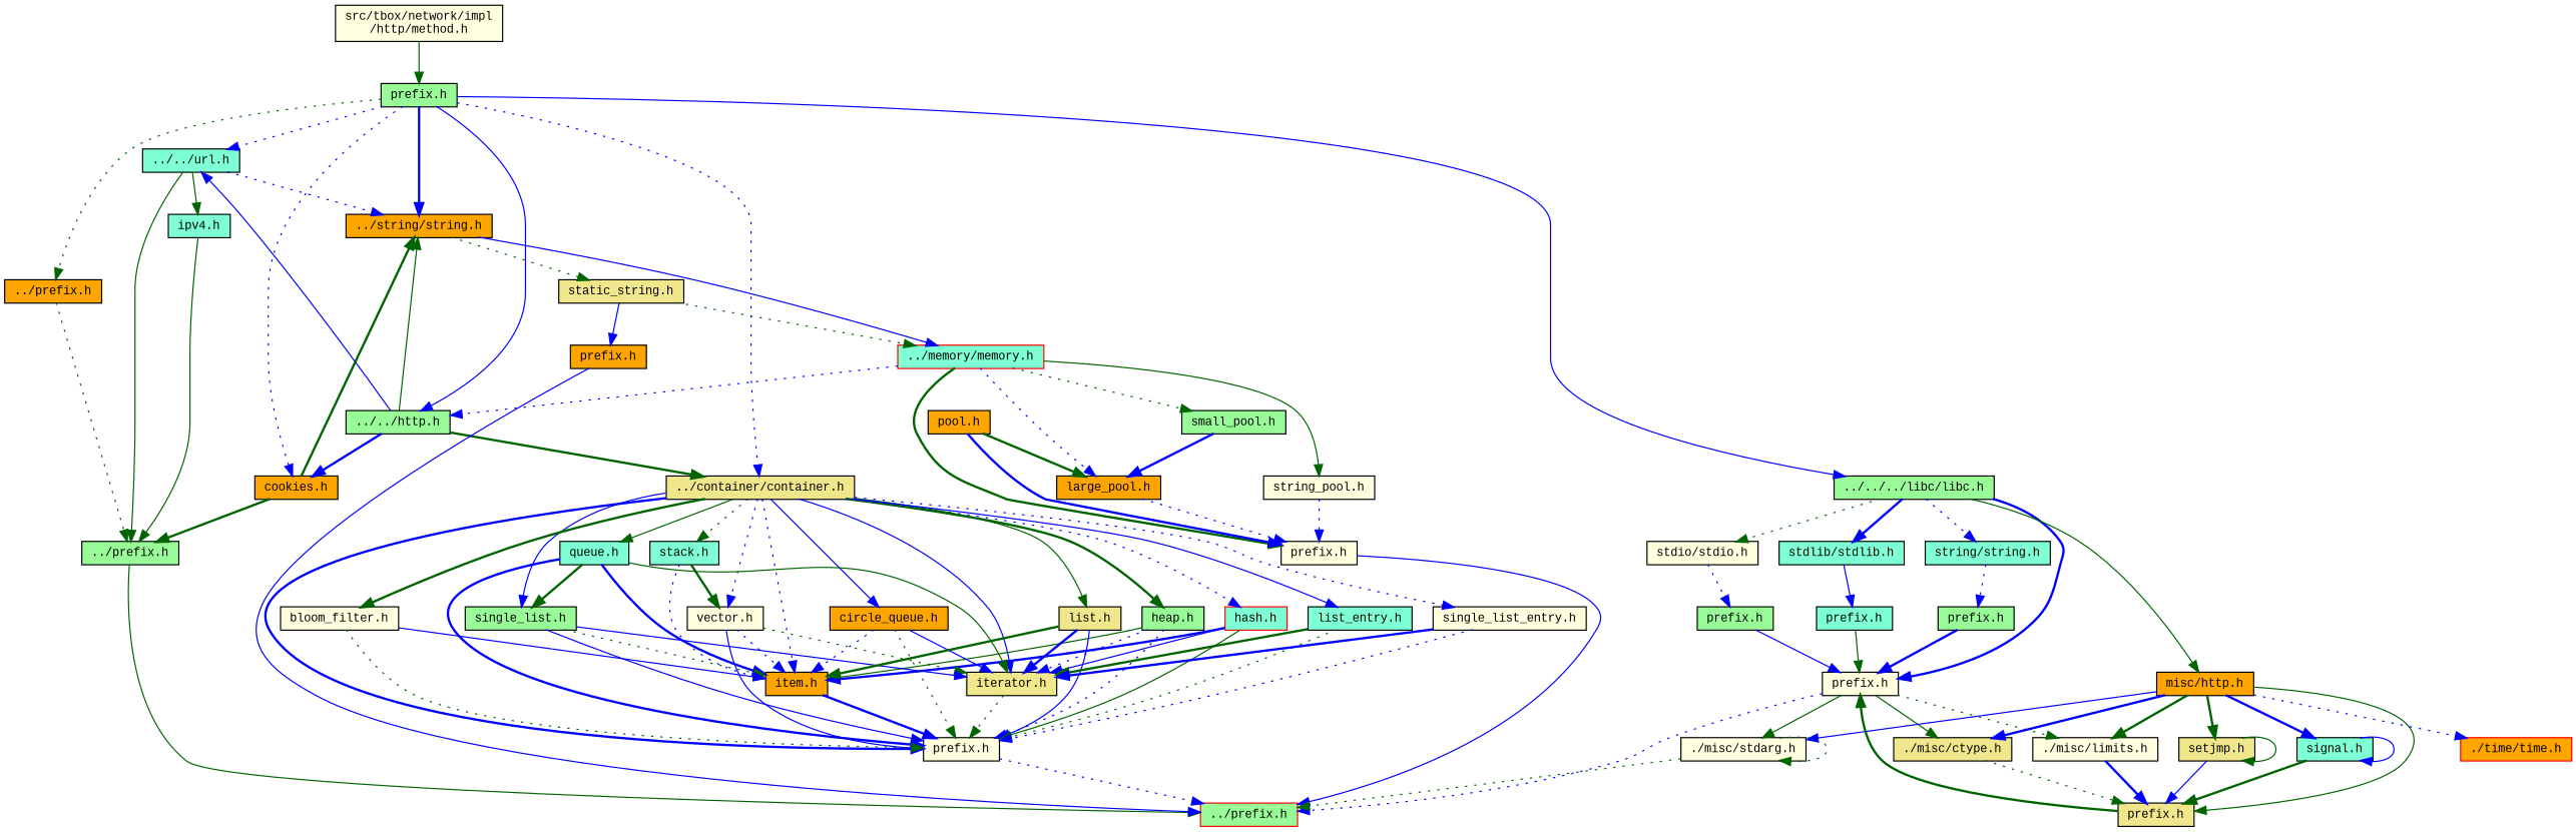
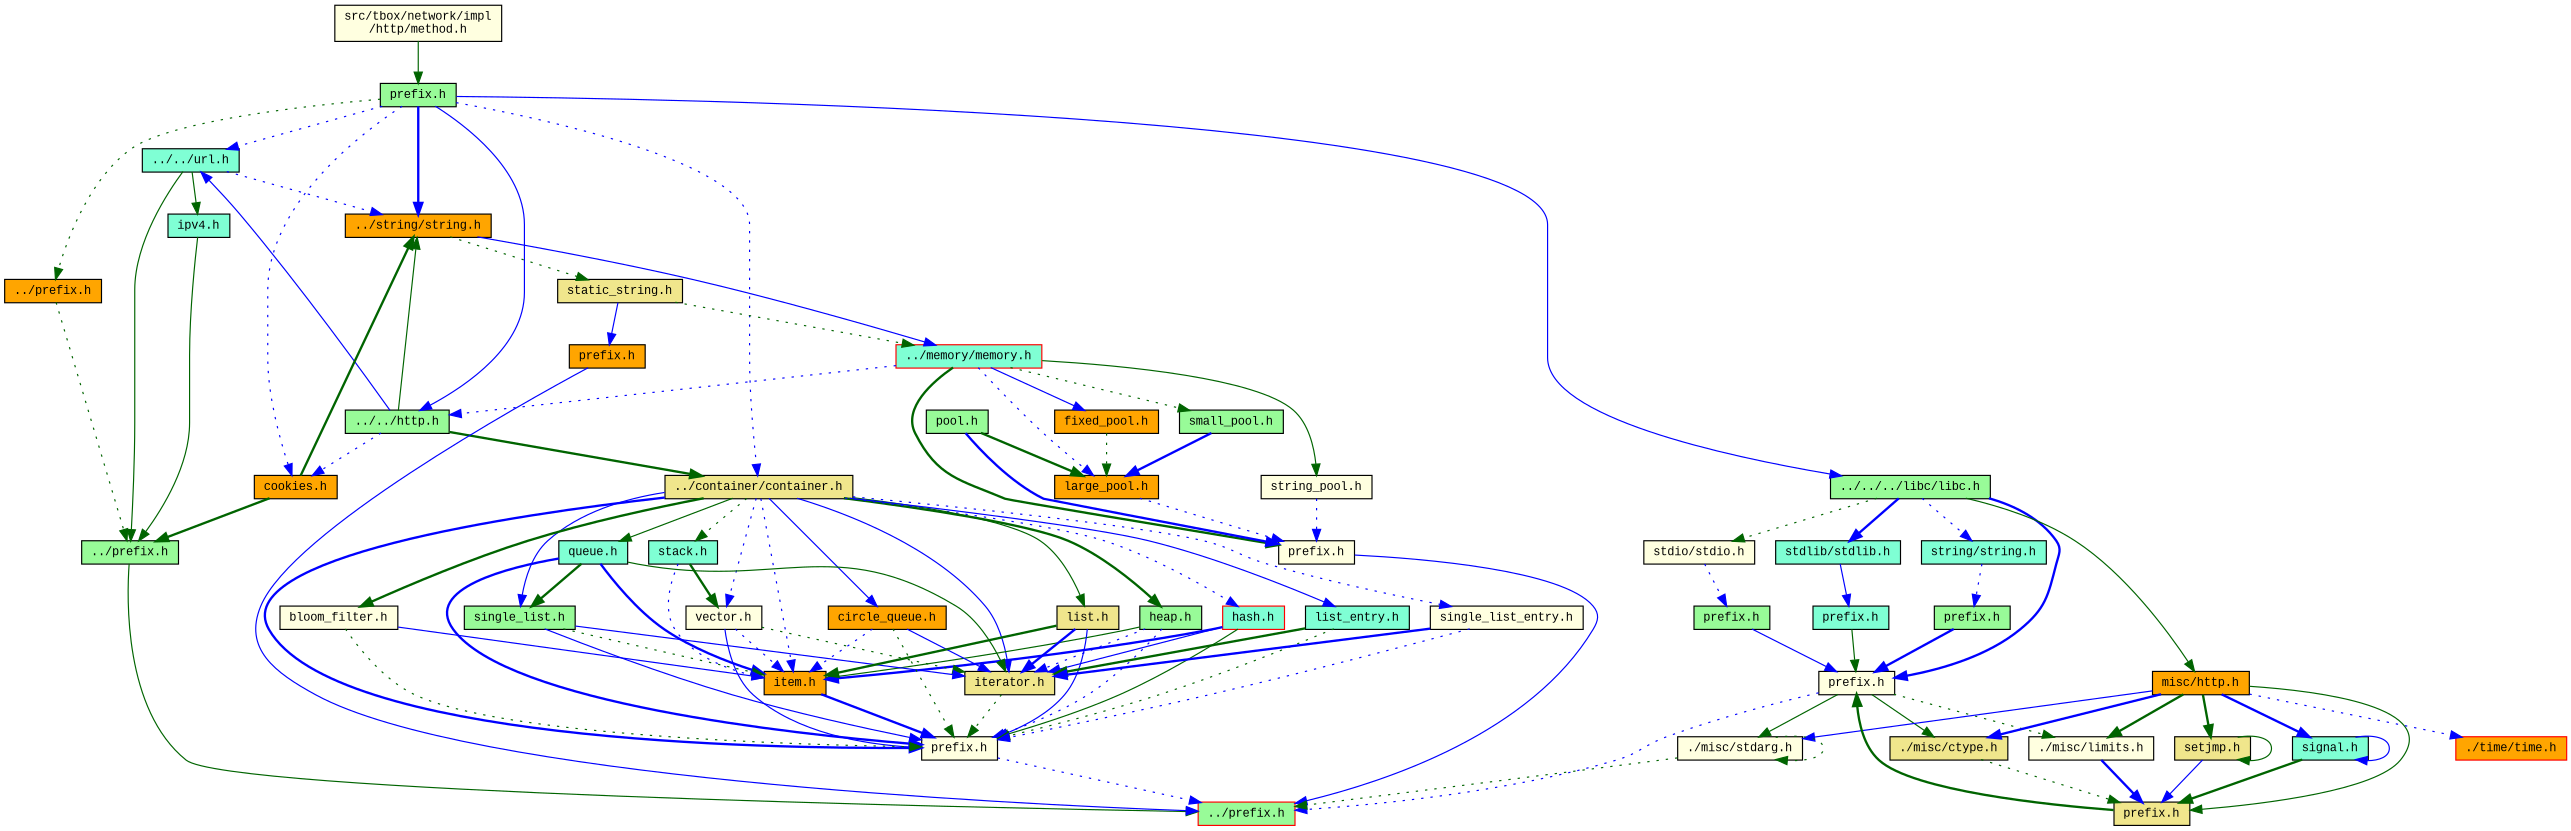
  digraph {
    node [color=black fillcolor=lightyellow fontname=CourierNew fontsize=10 shape=record style=filled]
    edge [color=blue fontname=CourierNew fontsize=10 labelfontname=CourierNew labelfontsize=10 style=dotted]
    n1 [fontcolor=black height=0.2 label="src/tbox/network/impl\l/http/method.h" width=0.4]
    n2 [fillcolor=palegreen height=0.2 label="prefix.h" width=0.4]
    n3 [fillcolor=orange height=0.2 label="../prefix.h" width=0.4]
    n4 [fillcolor=aquamarine height=0.2 label="../../url.h" width=0.4]
    n5 [fillcolor=orange height=0.2 label="../string/string.h" width=0.4]
    n6 [fillcolor=palegreen height=0.2 label="../../http.h" width=0.4]
    n7 [fillcolor=orange height=0.2 label="cookies.h" width=0.4]
    n8 [fillcolor=khaki height=0.2 label="../container/container.h" width=0.4]
    n9 [fillcolor=palegreen height=0.2 label="../../../libc/libc.h" width=0.4]
    n10 [fillcolor=palegreen height=0.2 label="../prefix.h" width=0.4]
    n11 [fillcolor=aquamarine height=0.2 label="ipv4.h" width=0.4]
    n12 [fillcolor=khaki height=0.2 label="static_string.h" width=0.4]
    n13 [color=red fillcolor=aquamarine height=0.2 label="../memory/memory.h" width=0.4]
    n14 [height=0.2 label="prefix.h" width=0.4]
    n15 [fillcolor=orange height=0.2 label="item.h" width=0.4]
    n16 [fillcolor=khaki height=0.2 label="iterator.h" width=0.4]
    n17 [fillcolor=palegreen height=0.2 label="heap.h" width=0.4]
    n18 [color=red fillcolor=aquamarine height=0.2 label="hash.h" width=0.4]
    n19 [fillcolor=aquamarine height=0.2 label="stack.h" width=0.4]
    n20 [height=0.2 label="vector.h" width=0.4]
    n21 [fillcolor=aquamarine height=0.2 label="queue.h" width=0.4]
    n22 [fillcolor=palegreen height=0.2 label="single_list.h" width=0.4]
    n23 [fillcolor=orange height=0.2 label="circle_queue.h" width=0.4]
    n24 [fillcolor=khaki height=0.2 label="list.h" width=0.4]
    n25 [fillcolor=aquamarine height=0.2 label="list_entry.h" width=0.4]
    n26 [height=0.2 label="single_list_entry.h" width=0.4]
    n27 [height=0.2 label="bloom_filter.h" width=0.4]
    n28 [height=0.2 label="prefix.h" width=0.4]
    n29 [fillcolor=orange height=0.2 label="misc/http.h" width=0.4]
    n30 [height=0.2 label="stdio/stdio.h" width=0.4]
    n31 [fillcolor=aquamarine height=0.2 label="stdlib/stdlib.h" width=0.4]
    n32 [fillcolor=aquamarine height=0.2 label="string/string.h" width=0.4]
    n33 [color=red fillcolor=palegreen height=0.2 label="../prefix.h" width=0.4]
    n34 [fillcolor=orange height=0.2 label="prefix.h" width=0.4]
    n35 [height=0.2 label="prefix.h" width=0.4]
    n36 [fillcolor=orange height=0.2 label="large_pool.h" width=0.4]
+   n37 [fillcolor=orange height=0.2 label="fixed_pool.h" width=0.4]
    n38 [fillcolor=palegreen height=0.2 label="small_pool.h" width=0.4]
    n39 [height=0.2 label="string_pool.h" width=0.4]
-   n40 [fillcolor=orange height=0.2 label="pool.h" width=0.4]
+   n40 [fillcolor=palegreen height=0.2 label="pool.h" width=0.4]
    n41 [fillcolor=khaki height=0.2 label="./misc/ctype.h" width=0.4]
    n42 [height=0.2 label="./misc/limits.h" width=0.4]
    n43 [height=0.2 label="./misc/stdarg.h" width=0.4]
    n44 [fillcolor=khaki height=0.2 label="prefix.h" width=0.4]
    n45 [fillcolor=khaki height=0.2 label="setjmp.h" width=0.4]
    n46 [fillcolor=aquamarine height=0.2 label="signal.h" width=0.4]
    n47 [color=red fillcolor=orange height=0.2 label="./time/time.h" width=0.4]
    n48 [fillcolor=palegreen height=0.2 label="prefix.h" width=0.4]
    n49 [fillcolor=aquamarine height=0.2 label="prefix.h" width=0.4]
    n50 [fillcolor=palegreen height=0.2 label="prefix.h" width=0.4]
    n1 -> n2 [color=darkgreen style=solid]
    n2 -> n3 [color=darkgreen]
    n2 -> n4
    n2 -> n5 [style=bold]
    n2 -> n6 [style=solid]
    n2 -> n7
    n2 -> n8
    n2 -> n9 [style=solid]
    n3 -> n10 [color=darkgreen]
    n4 -> n5
    n4 -> n10 [color=darkgreen style=solid]
    n4 -> n11 [color=darkgreen style=solid]
    n5 -> n12 [color=darkgreen]
    n5 -> n13 [style=solid]
    n6 -> n4 [style=solid]
    n6 -> n5 [color=darkgreen style=solid]
-   n6 -> n7 [style=bold]
+   n6 -> n7
    n6 -> n8 [color=darkgreen style=bold]
    n7 -> n5 [color=darkgreen style=bold]
    n7 -> n10 [color=darkgreen style=bold]
    n8 -> n14 [style=bold]
    n8 -> n15
    n8 -> n16 [style=solid]
    n8 -> n17 [color=darkgreen style=bold]
    n8 -> n18
    n8 -> n19 [color=darkgreen]
    n8 -> n20
    n8 -> n21 [color=darkgreen style=solid]
    n8 -> n22 [style=solid]
    n8 -> n23 [style=solid]
    n8 -> n24 [color=darkgreen style=solid]
    n8 -> n25 [style=solid]
    n8 -> n26
    n8 -> n27 [color=darkgreen style=bold]
    n9 -> n28 [style=bold]
    n9 -> n29 [color=darkgreen style=solid]
    n9 -> n30 [color=darkgreen]
    n9 -> n31 [style=bold]
    n9 -> n32
    n10 -> n33 [color=darkgreen style=solid]
    n11 -> n10 [color=darkgreen style=solid]
    n12 -> n13 [color=darkgreen]
    n12 -> n34 [style=solid]
    n13 -> n6
    n13 -> n35 [color=darkgreen style=bold]
    n13 -> n36
+   n13 -> n37 [style=solid]
    n13 -> n38 [color=darkgreen]
    n13 -> n39 [color=darkgreen style=solid]
    n14 -> n33
    n15 -> n14 [style=bold]
    n16 -> n14 [color=darkgreen]
    n17 -> n14
    n17 -> n15 [color=darkgreen style=solid]
    n17 -> n16
    n18 -> n14 [color=darkgreen style=solid]
    n18 -> n15 [style=bold]
    n18 -> n16 [style=solid]
    n19 -> n15
    n19 -> n20 [color=darkgreen style=bold]
    n20 -> n14 [style=solid]
    n20 -> n15
    n20 -> n16 [color=darkgreen]
    n21 -> n14 [style=bold]
    n21 -> n15 [style=bold]
    n21 -> n16 [color=darkgreen style=solid]
    n21 -> n22 [color=darkgreen style=bold]
    n22 -> n14 [style=solid]
    n22 -> n15 [color=darkgreen]
    n22 -> n16 [style=solid]
    n23 -> n14 [color=darkgreen]
    n23 -> n15
    n23 -> n16 [style=solid]
    n24 -> n14 [style=solid]
    n24 -> n15 [color=darkgreen style=bold]
    n24 -> n16 [style=bold]
    n25 -> n14 [color=darkgreen]
    n25 -> n16 [color=darkgreen style=bold]
    n26 -> n14
    n26 -> n16 [style=bold]
    n27 -> n14 [color=darkgreen]
    n27 -> n15 [style=solid]
    n28 -> n33
    n28 -> n41 [color=darkgreen style=solid]
    n28 -> n42 [color=darkgreen]
    n28 -> n43 [color=darkgreen style=solid]
    n29 -> n41 [style=bold]
    n29 -> n42 [color=darkgreen style=bold]
    n29 -> n43 [style=solid]
    n29 -> n44 [color=darkgreen style=solid]
    n29 -> n45 [color=darkgreen style=bold]
    n29 -> n46 [style=bold]
    n29 -> n47
    n30 -> n48
    n31 -> n49 [style=solid]
    n32 -> n50
    n34 -> n33 [style=solid]
    n35 -> n33 [style=solid]
    n36 -> n35
+   n37 -> n36 [color=darkgreen]
    n38 -> n36 [style=bold]
    n39 -> n35
    n40 -> n35 [style=bold]
    n40 -> n36 [color=darkgreen style=bold]
    n41 -> n44 [color=darkgreen]
    n42 -> n44 [style=bold]
    n43 -> n33 [color=darkgreen]
    n43 -> n43 [color=darkgreen]
    n44 -> n28 [color=darkgreen style=bold]
    n45 -> n44 [style=solid]
    n45 -> n45 [color=darkgreen style=solid]
    n46 -> n44 [color=darkgreen style=bold]
    n46 -> n46 [style=solid]
    n48 -> n28 [style=solid]
    n49 -> n28 [color=darkgreen style=solid]
    n50 -> n28 [style=bold]
  }
